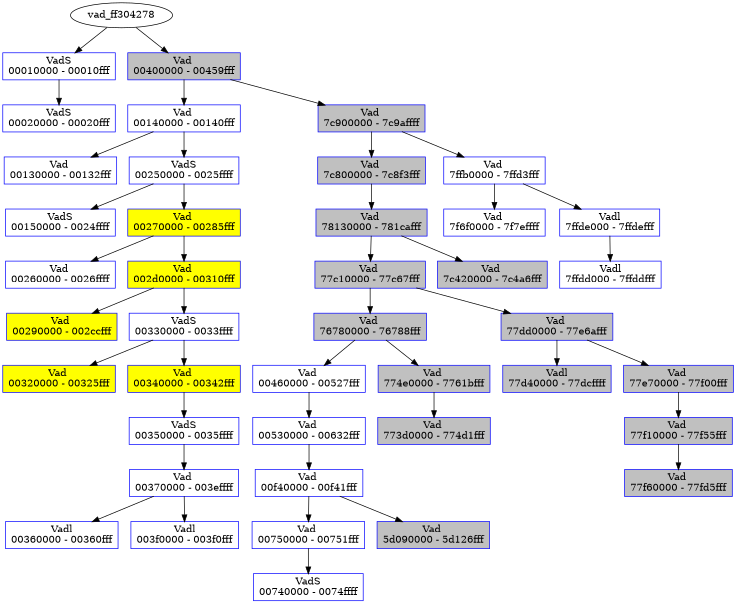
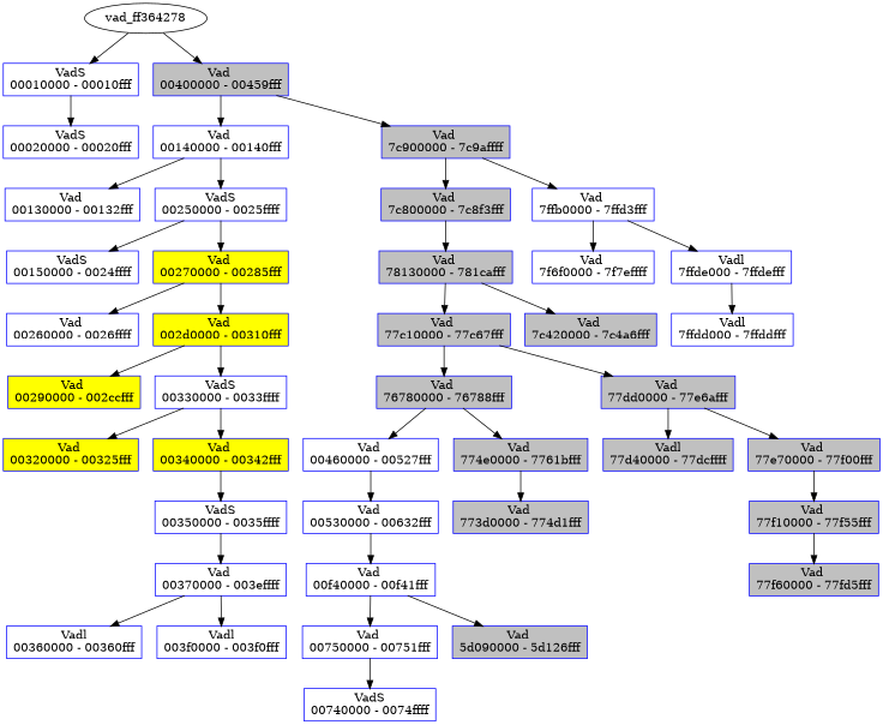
  digraph {
    rankdir=TB
    fontname="DejaVu Serif"
    node [color=blue fillcolor=white shape=record style=filled fontname="DejaVu Serif"]
    edge [fontname="DejaVu Serif"]
    n1 [label="{ VadS\n00010000 - 00010fff }"]
-   vad_ff364278 [label=vad_ff304278 color="" fillcolor="" shape="" style=""]
+   vad_ff364278 [color="" fillcolor="" shape="" style=""]
    n3 [fillcolor=gray label="{ Vad \n00400000 - 00459fff }"]
    n4 [label="{ VadS\n00020000 - 00020fff }"]
    n5 [label="{ Vad \n00140000 - 00140fff }"]
    n6 [fillcolor=gray label="{ Vad \n7c900000 - 7c9affff }"]
    n7 [label="{ Vad \n00130000 - 00132fff }"]
    n8 [label="{ VadS\n00250000 - 0025ffff }"]
    n9 [label="{ VadS\n00150000 - 0024ffff }"]
    n10 [fillcolor=yellow label="{ Vad \n00270000 - 00285fff }"]
    n11 [label="{ Vad \n00260000 - 0026ffff }"]
    n12 [fillcolor=yellow label="{ Vad \n002d0000 - 00310fff }"]
    n13 [fillcolor=yellow label="{ Vad \n00290000 - 002ccfff }"]
    n14 [label="{ VadS\n00330000 - 0033ffff }"]
    n15 [fillcolor=yellow label="{ Vad \n00320000 - 00325fff }"]
    n16 [fillcolor=yellow label="{ Vad \n00340000 - 00342fff }"]
    n17 [label="{ VadS\n00350000 - 0035ffff }"]
    n18 [label="{ Vad \n00370000 - 003effff }"]
    n19 [label="{ Vadl\n00360000 - 00360fff }"]
    n20 [label="{ Vadl\n003f0000 - 003f0fff }"]
    n21 [fillcolor=gray label="{ Vad \n7c800000 - 7c8f3fff }"]
    n22 [label="{ Vad \n7ffb0000 - 7ffd3fff }"]
    n23 [fillcolor=gray label="{ Vad \n78130000 - 781cafff }"]
    n24 [fillcolor=gray label="{ Vad \n77c10000 - 77c67fff }"]
    n25 [fillcolor=gray label="{ Vad \n7c420000 - 7c4a6fff }"]
    n26 [fillcolor=gray label="{ Vad \n76780000 - 76788fff }"]
    n27 [fillcolor=gray label="{ Vad \n77dd0000 - 77e6afff }"]
    n28 [label="{ Vad \n00460000 - 00527fff }"]
    n29 [fillcolor=gray label="{ Vad \n774e0000 - 7761bfff }"]
    n30 [label="{ Vad \n00530000 - 00632fff }"]
    n31 [label="{ Vad \n00f40000 - 00f41fff }"]
    n32 [label="{ Vad \n00750000 - 00751fff }"]
    n33 [fillcolor=gray label="{ Vad \n5d090000 - 5d126fff }"]
    n34 [label="{ VadS\n00740000 - 0074ffff }"]
    n35 [fillcolor=gray label="{ Vad \n773d0000 - 774d1fff }"]
    n36 [fillcolor=gray label="{ Vadl\n77d40000 - 77dcffff }"]
    n37 [fillcolor=gray label="{ Vad \n77e70000 - 77f00fff }"]
    n38 [fillcolor=gray label="{ Vad \n77f10000 - 77f55fff }"]
    n39 [fillcolor=gray label="{ Vad \n77f60000 - 77fd5fff }"]
    n40 [label="{ Vad \n7f6f0000 - 7f7effff }"]
    n41 [label="{ Vadl\n7ffde000 - 7ffdefff }"]
    n42 [label="{ Vadl\n7ffdd000 - 7ffddfff }"]
    n1 -> n4
    vad_ff364278 -> n1
    vad_ff364278 -> n3
    n3 -> n5
    n3 -> n6
    n5 -> n7
    n5 -> n8
    n6 -> n21
    n6 -> n22
    n8 -> n9
    n8 -> n10
    n10 -> n11
    n10 -> n12
    n12 -> n13
    n12 -> n14
    n14 -> n15
    n14 -> n16
    n16 -> n17
    n17 -> n18
    n18 -> n19
    n18 -> n20
    n21 -> n23
    n22 -> n40
    n22 -> n41
    n23 -> n24
    n23 -> n25
    n24 -> n26
    n24 -> n27
    n26 -> n28
    n26 -> n29
    n27 -> n36
    n27 -> n37
    n28 -> n30
    n29 -> n35
    n30 -> n31
    n31 -> n32
    n31 -> n33
    n32 -> n34
    n37 -> n38
    n38 -> n39
    n41 -> n42
  }
